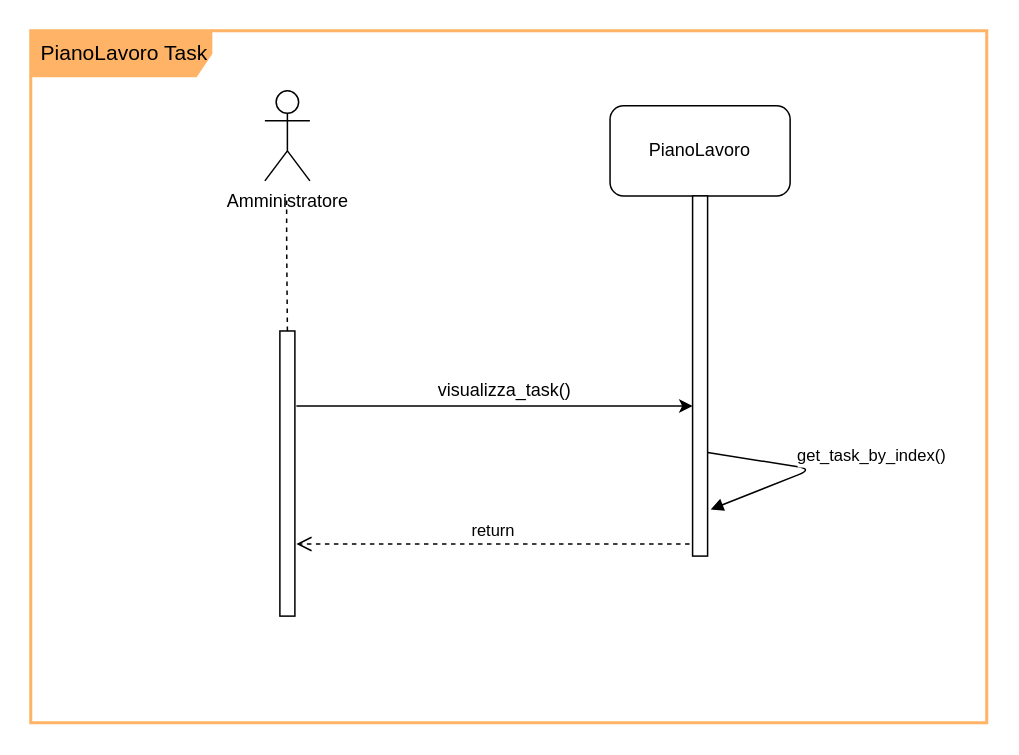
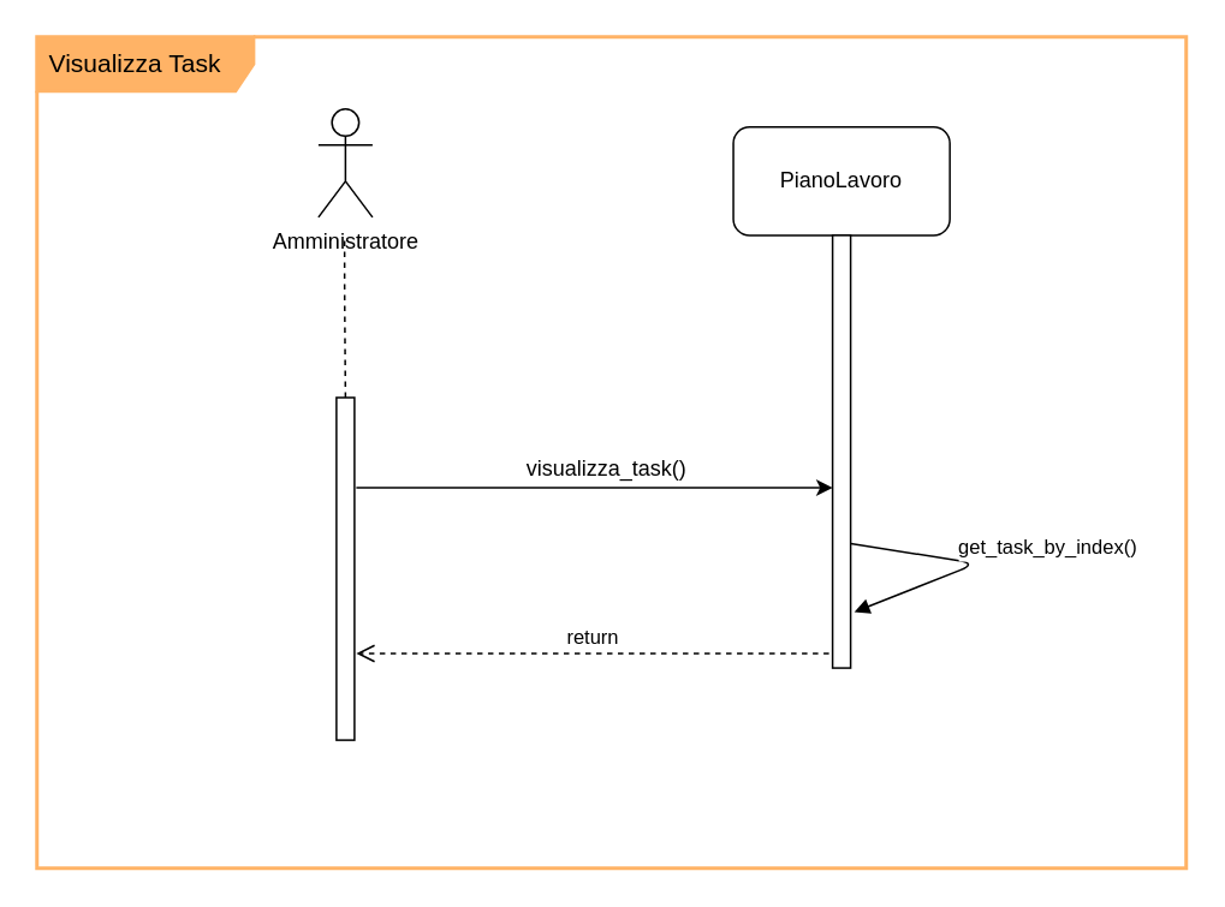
  <mxCell id="0" />
  <mxCell id="1" parent="0" />
  <mxCell id="2" value="Amministratore" style="shape=umlActor;verticalLabelPosition=bottom;verticalAlign=top;html=1;outlineConnect=0;" vertex="1" parent="1"><mxGeometry x="176" y="60" width="30" height="60" as="geometry" /></mxCell>
  <mxCell id="3" value="" style="endArrow=none;dashed=1;html=1;" edge="1" parent="1"><mxGeometry width="50" height="50" relative="1" as="geometry"><mxPoint x="191" y="220" as="sourcePoint" /><mxPoint x="190.5" y="130" as="targetPoint" /><Array as="points"><mxPoint x="190.5" y="160" /></Array></mxGeometry></mxCell>
  <mxCell id="4" value="" style="html=1;points=[];perimeter=orthogonalPerimeter;" vertex="1" parent="1"><mxGeometry x="186" y="220" width="10" height="190" as="geometry" /></mxCell>
  <mxCell id="5" value="" style="endArrow=none;dashed=1;html=1;dashPattern=1 3;strokeWidth=2;" edge="1" parent="1"><mxGeometry width="50" height="50" relative="1" as="geometry"><mxPoint x="466" y="270" as="sourcePoint" /><mxPoint x="466" y="340" as="targetPoint" /><Array as="points"><mxPoint x="466" y="280" /></Array></mxGeometry></mxCell>
  <mxCell id="6" value="" style="rounded=1;whiteSpace=wrap;html=1;" vertex="1" parent="1"><mxGeometry x="406" y="70" width="120" height="60" as="geometry" /></mxCell>
  <mxCell id="7" value="PianoLavoro" style="text;html=1;strokeColor=none;fillColor=none;align=center;verticalAlign=middle;whiteSpace=wrap;rounded=0;" vertex="1" parent="1"><mxGeometry x="446" y="90" width="40" height="20" as="geometry" /></mxCell>
  <mxCell id="8" value="" style="html=1;points=[];perimeter=orthogonalPerimeter;" vertex="1" parent="1"><mxGeometry x="461" y="130" width="10" height="240" as="geometry" /></mxCell>
  <mxCell id="9" value="visualizza_task()" style="text;html=1;strokeColor=none;fillColor=none;align=center;verticalAlign=middle;whiteSpace=wrap;rounded=0;" vertex="1" parent="1"><mxGeometry x="316" y="250" width="40" height="20" as="geometry" /></mxCell>
  <mxCell id="10" value="return" style="html=1;verticalAlign=bottom;endArrow=open;dashed=1;endSize=8;entryX=1.1;entryY=0.747;entryDx=0;entryDy=0;entryPerimeter=0;" edge="1" parent="1" target="4"><mxGeometry relative="1" as="geometry"><mxPoint x="459" y="362" as="sourcePoint" /><mxPoint x="254" y="362" as="targetPoint" /></mxGeometry></mxCell>
- <mxCell id="11" value="&lt;font style=&quot;font-size: 14px&quot;&gt;PianoLavoro Task&lt;/font&gt;" style="shape=umlFrame;whiteSpace=wrap;html=1;width=120;height=30;boundedLbl=1;verticalAlign=middle;align=left;spacingLeft=5;fillColor=#FFB366;strokeColor=#FFB366;strokeWidth=2;" vertex="1" parent="1"><mxGeometry x="20" y="20" width="637" height="461" as="geometry" /></mxCell>
+ <mxCell id="11" value="&lt;font style=&quot;font-size: 14px&quot;&gt;Visualizza Task&lt;/font&gt;" style="shape=umlFrame;whiteSpace=wrap;html=1;width=120;height=30;boundedLbl=1;verticalAlign=middle;align=left;spacingLeft=5;fillColor=#FFB366;strokeColor=#FFB366;strokeWidth=2;" vertex="1" parent="1"><mxGeometry x="20" y="20" width="637" height="461" as="geometry" /></mxCell>
  <mxCell id="12" value="" style="endArrow=classic;html=1;rounded=0;exitX=1.1;exitY=0.263;exitDx=0;exitDy=0;exitPerimeter=0;" edge="1" parent="1" source="4" target="8"><mxGeometry width="50" height="50" relative="1" as="geometry"><mxPoint x="291" y="258" as="sourcePoint" /><mxPoint x="341" y="208" as="targetPoint" /></mxGeometry></mxCell>
  <mxCell id="13" value="get_task_by_index()" style="verticalAlign=bottom;endArrow=block;shadow=0;strokeWidth=1;entryX=1.5;entryY=0.744;entryDx=0;entryDy=0;entryPerimeter=0;exitX=1;exitY=0.633;exitDx=0;exitDy=0;exitPerimeter=0;" edge="1" parent="1"><mxGeometry x="-0.016" y="40" relative="1" as="geometry"><mxPoint x="471" y="301" as="sourcePoint" /><mxPoint x="473" y="338.97" as="targetPoint" /><Array as="points"><mxPoint x="541" y="312.01" /></Array><mxPoint x="25" y="-37" as="offset" /></mxGeometry></mxCell>
